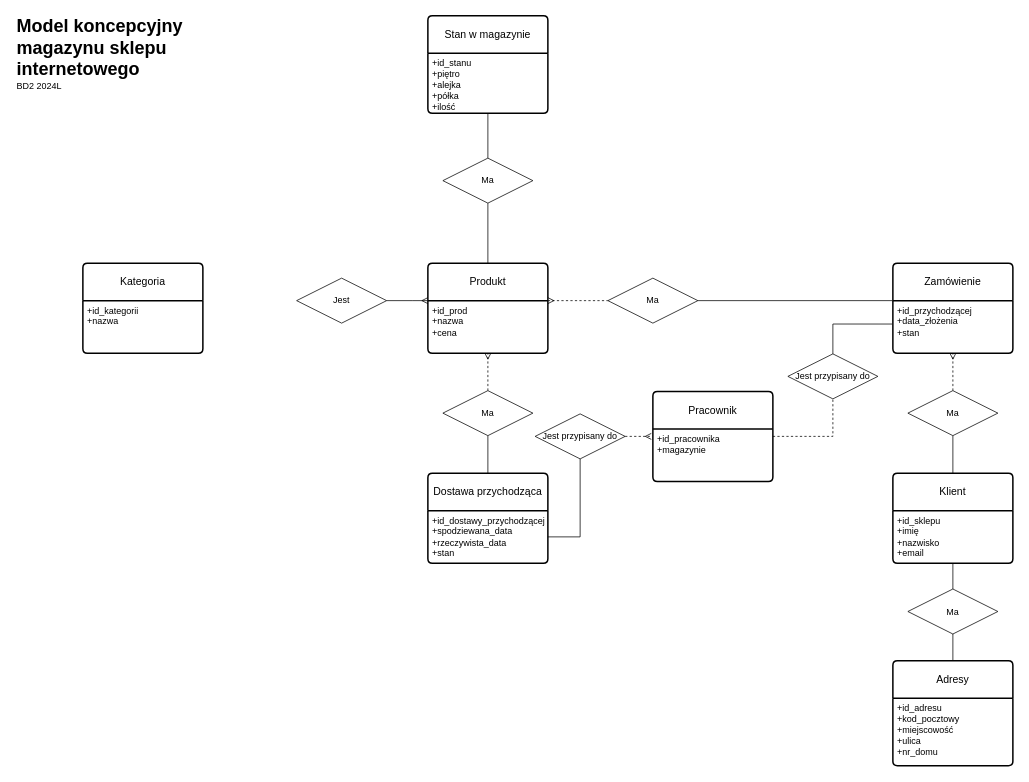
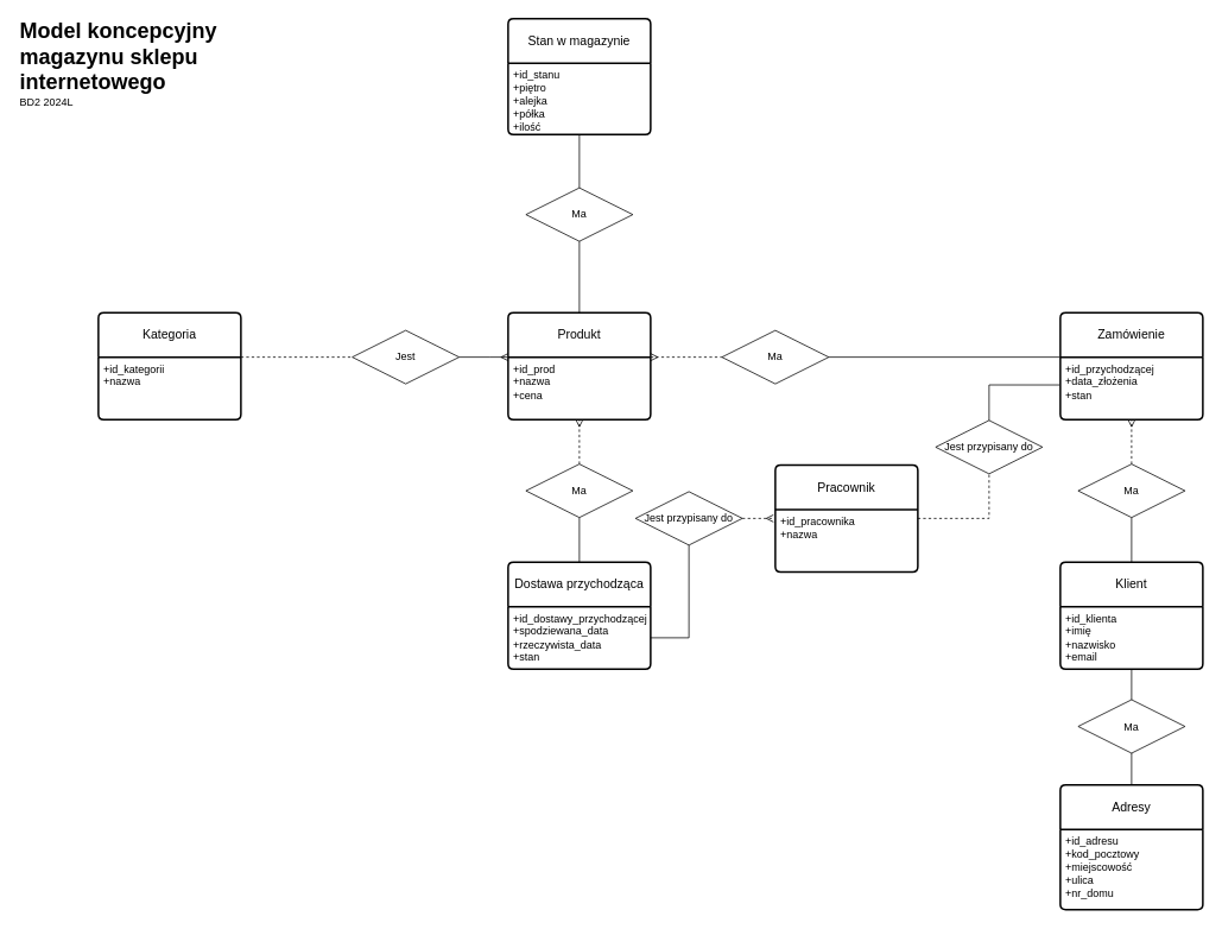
  <mxCell id="0" />
  <mxCell id="1" parent="0" />
  <mxCell id="2" style="edgeStyle=orthogonalEdgeStyle;rounded=0;orthogonalLoop=1;jettySize=auto;html=1;exitX=0.5;exitY=0;exitDx=0;exitDy=0;entryX=0.5;entryY=1;entryDx=0;entryDy=0;endArrow=none;endFill=0;" parent="1" source="3" target="35" edge="1"><mxGeometry relative="1" as="geometry" /></mxCell>
  <mxCell id="3" value="Produkt" style="swimlane;childLayout=stackLayout;horizontal=1;startSize=50;horizontalStack=0;rounded=1;fontSize=14;fontStyle=0;strokeWidth=2;resizeParent=0;resizeLast=1;shadow=0;dashed=0;align=center;arcSize=4;whiteSpace=wrap;html=1;" parent="1" vertex="1"><mxGeometry x="570" y="350" width="160" height="120" as="geometry" /></mxCell>
  <mxCell id="4" value="+id_prod&lt;br&gt;+nazwa&lt;br&gt;+cena&lt;div&gt;&lt;br&gt;&lt;/div&gt;" style="align=left;strokeColor=none;fillColor=none;spacingLeft=4;fontSize=12;verticalAlign=top;resizable=0;rotatable=0;part=1;html=1;" parent="3" vertex="1"><mxGeometry y="50" width="160" height="70" as="geometry" /></mxCell>
  <mxCell id="5" value="Zamówienie" style="swimlane;childLayout=stackLayout;horizontal=1;startSize=50;horizontalStack=0;rounded=1;fontSize=14;fontStyle=0;strokeWidth=2;resizeParent=0;resizeLast=1;shadow=0;dashed=0;align=center;arcSize=4;whiteSpace=wrap;html=1;" parent="1" vertex="1"><mxGeometry x="1190" y="350" width="160" height="120" as="geometry" /></mxCell>
  <mxCell id="6" value="+id_przychodzącej&lt;br&gt;+data_złożenia&lt;br&gt;+stan" style="align=left;strokeColor=none;fillColor=none;spacingLeft=4;fontSize=12;verticalAlign=top;resizable=0;rotatable=0;part=1;html=1;" parent="5" vertex="1"><mxGeometry y="50" width="160" height="70" as="geometry" /></mxCell>
  <mxCell id="7" value="Kategoria" style="swimlane;childLayout=stackLayout;horizontal=1;startSize=50;horizontalStack=0;rounded=1;fontSize=14;fontStyle=0;strokeWidth=2;resizeParent=0;resizeLast=1;shadow=0;dashed=0;align=center;arcSize=4;whiteSpace=wrap;html=1;" parent="1" vertex="1"><mxGeometry x="110" y="350" width="160" height="120" as="geometry" /></mxCell>
  <mxCell id="8" value="+id_kategorii&lt;br&gt;+nazwa" style="align=left;strokeColor=none;fillColor=none;spacingLeft=4;fontSize=12;verticalAlign=top;resizable=0;rotatable=0;part=1;html=1;" parent="7" vertex="1"><mxGeometry y="50" width="160" height="70" as="geometry" /></mxCell>
  <mxCell id="9" style="edgeStyle=orthogonalEdgeStyle;rounded=0;orthogonalLoop=1;jettySize=auto;html=1;exitX=0.5;exitY=0;exitDx=0;exitDy=0;entryX=0.5;entryY=1;entryDx=0;entryDy=0;endArrow=none;endFill=0;" parent="1" source="10" target="24" edge="1"><mxGeometry relative="1" as="geometry" /></mxCell>
  <mxCell id="10" value="Klient" style="swimlane;childLayout=stackLayout;horizontal=1;startSize=50;horizontalStack=0;rounded=1;fontSize=14;fontStyle=0;strokeWidth=2;resizeParent=0;resizeLast=1;shadow=0;dashed=0;align=center;arcSize=4;whiteSpace=wrap;html=1;" parent="1" vertex="1"><mxGeometry x="1190" y="630" width="160" height="120" as="geometry" /></mxCell>
- <mxCell id="11" value="+id_sklepu&lt;br&gt;+imię&lt;div&gt;+nazwisko&lt;/div&gt;&lt;div&gt;+email&lt;br&gt;&lt;div&gt;&lt;br&gt;&lt;/div&gt;&lt;/div&gt;" style="align=left;strokeColor=none;fillColor=none;spacingLeft=4;fontSize=12;verticalAlign=top;resizable=0;rotatable=0;part=1;html=1;" parent="10" vertex="1"><mxGeometry y="50" width="160" height="70" as="geometry" /></mxCell>
+ <mxCell id="11" value="+id_klienta&lt;br&gt;+imię&lt;div&gt;+nazwisko&lt;/div&gt;&lt;div&gt;+email&lt;br&gt;&lt;div&gt;&lt;br&gt;&lt;/div&gt;&lt;/div&gt;" style="align=left;strokeColor=none;fillColor=none;spacingLeft=4;fontSize=12;verticalAlign=top;resizable=0;rotatable=0;part=1;html=1;" parent="10" vertex="1"><mxGeometry y="50" width="160" height="70" as="geometry" /></mxCell>
  <mxCell id="12" style="edgeStyle=orthogonalEdgeStyle;rounded=0;orthogonalLoop=1;jettySize=auto;html=1;exitX=0.5;exitY=0;exitDx=0;exitDy=0;entryX=0.5;entryY=1;entryDx=0;entryDy=0;endArrow=none;endFill=0;" parent="1" source="13" target="26" edge="1"><mxGeometry relative="1" as="geometry" /></mxCell>
  <mxCell id="13" value="Adresy" style="swimlane;childLayout=stackLayout;horizontal=1;startSize=50;horizontalStack=0;rounded=1;fontSize=14;fontStyle=0;strokeWidth=2;resizeParent=0;resizeLast=1;shadow=0;dashed=0;align=center;arcSize=4;whiteSpace=wrap;html=1;" parent="1" vertex="1"><mxGeometry x="1190" y="880" width="160" height="140" as="geometry" /></mxCell>
  <mxCell id="14" value="+id_adresu&lt;br&gt;+kod_pocztowy&lt;div&gt;+miejscowość&lt;/div&gt;&lt;div&gt;+ulica&lt;/div&gt;&lt;div&gt;+nr_domu&lt;br&gt;&lt;div&gt;&lt;br&gt;&lt;/div&gt;&lt;/div&gt;" style="align=left;strokeColor=none;fillColor=none;spacingLeft=4;fontSize=12;verticalAlign=top;resizable=0;rotatable=0;part=1;html=1;" parent="13" vertex="1"><mxGeometry y="50" width="160" height="90" as="geometry" /></mxCell>
  <mxCell id="15" style="edgeStyle=orthogonalEdgeStyle;rounded=0;orthogonalLoop=1;jettySize=auto;html=1;exitX=0.5;exitY=0;exitDx=0;exitDy=0;entryX=0.5;entryY=1;entryDx=0;entryDy=0;endArrow=none;endFill=0;" parent="1" source="16" target="28" edge="1"><mxGeometry relative="1" as="geometry" /></mxCell>
  <mxCell id="16" value="Dostawa przychodząca" style="swimlane;childLayout=stackLayout;horizontal=1;startSize=50;horizontalStack=0;rounded=1;fontSize=14;fontStyle=0;strokeWidth=2;resizeParent=0;resizeLast=1;shadow=0;dashed=0;align=center;arcSize=4;whiteSpace=wrap;html=1;" parent="1" vertex="1"><mxGeometry x="570" y="630" width="160" height="120" as="geometry" /></mxCell>
  <mxCell id="17" value="+id_dostawy_przychodzącej&lt;br&gt;+spodziewana_data&lt;div&gt;+rzeczywista_data&lt;/div&gt;&lt;div&gt;+stan&lt;/div&gt;&lt;div&gt;&lt;br&gt;&lt;div&gt;&lt;br&gt;&lt;/div&gt;&lt;/div&gt;" style="align=left;strokeColor=none;fillColor=none;spacingLeft=4;fontSize=12;verticalAlign=top;resizable=0;rotatable=0;part=1;html=1;" parent="16" vertex="1"><mxGeometry y="50" width="160" height="70" as="geometry" /></mxCell>
  <mxCell id="18" value="" style="endArrow=none;html=1;rounded=0;entryX=0;entryY=0;entryDx=0;entryDy=0;exitX=1;exitY=0.5;exitDx=0;exitDy=0;" parent="1" source="20" target="6" edge="1"><mxGeometry relative="1" as="geometry"><mxPoint x="1030" y="400" as="sourcePoint" /><mxPoint x="890" y="330" as="targetPoint" /></mxGeometry></mxCell>
  <mxCell id="19" value="" style="endArrow=none;html=1;rounded=0;exitX=1;exitY=0;exitDx=0;exitDy=0;startArrow=ERmany;startFill=0;dashed=1;entryX=0;entryY=0.5;entryDx=0;entryDy=0;" parent="1" source="4" target="20" edge="1"><mxGeometry relative="1" as="geometry"><mxPoint x="750" y="360" as="sourcePoint" /><mxPoint x="810" y="400" as="targetPoint" /></mxGeometry></mxCell>
  <mxCell id="20" value="Ma" style="shape=rhombus;perimeter=rhombusPerimeter;whiteSpace=wrap;html=1;align=center;" parent="1" vertex="1"><mxGeometry x="810" y="370" width="120" height="60" as="geometry" /></mxCell>
  <mxCell id="21" style="edgeStyle=orthogonalEdgeStyle;rounded=0;orthogonalLoop=1;jettySize=auto;html=1;exitX=1;exitY=0.5;exitDx=0;exitDy=0;entryX=0;entryY=0;entryDx=0;entryDy=0;endArrow=ERmany;endFill=0;" parent="1" source="22" target="4" edge="1"><mxGeometry relative="1" as="geometry"><Array as="points"><mxPoint x="550" y="400" /><mxPoint x="550" y="400" /></Array></mxGeometry></mxCell>
  <mxCell id="22" value="Jest" style="shape=rhombus;perimeter=rhombusPerimeter;whiteSpace=wrap;html=1;align=center;" parent="1" vertex="1"><mxGeometry x="395" y="370" width="120" height="60" as="geometry" /></mxCell>
  <mxCell id="23" style="edgeStyle=orthogonalEdgeStyle;rounded=0;orthogonalLoop=1;jettySize=auto;html=1;exitX=0.5;exitY=0;exitDx=0;exitDy=0;entryX=0.5;entryY=1;entryDx=0;entryDy=0;endArrow=ERmany;endFill=0;dashed=1;" parent="1" source="24" target="6" edge="1"><mxGeometry relative="1" as="geometry" /></mxCell>
  <mxCell id="24" value="Ma" style="shape=rhombus;perimeter=rhombusPerimeter;whiteSpace=wrap;html=1;align=center;" parent="1" vertex="1"><mxGeometry x="1210" y="520" width="120" height="60" as="geometry" /></mxCell>
  <mxCell id="25" style="edgeStyle=orthogonalEdgeStyle;rounded=0;orthogonalLoop=1;jettySize=auto;html=1;exitX=0.5;exitY=0;exitDx=0;exitDy=0;entryX=0.5;entryY=1;entryDx=0;entryDy=0;endArrow=none;endFill=0;" parent="1" source="26" target="11" edge="1"><mxGeometry relative="1" as="geometry" /></mxCell>
  <mxCell id="26" value="Ma" style="shape=rhombus;perimeter=rhombusPerimeter;whiteSpace=wrap;html=1;align=center;" parent="1" vertex="1"><mxGeometry x="1210" y="784.5" width="120" height="60" as="geometry" /></mxCell>
  <mxCell id="27" style="edgeStyle=orthogonalEdgeStyle;rounded=0;orthogonalLoop=1;jettySize=auto;html=1;exitX=0.5;exitY=0;exitDx=0;exitDy=0;entryX=0.5;entryY=1;entryDx=0;entryDy=0;endArrow=ERmany;endFill=0;dashed=1;" parent="1" source="28" target="4" edge="1"><mxGeometry relative="1" as="geometry" /></mxCell>
  <mxCell id="28" value="Ma" style="shape=rhombus;perimeter=rhombusPerimeter;whiteSpace=wrap;html=1;align=center;" parent="1" vertex="1"><mxGeometry x="590" y="520" width="120" height="60" as="geometry" /></mxCell>
  <mxCell id="29" style="edgeStyle=orthogonalEdgeStyle;rounded=0;orthogonalLoop=1;jettySize=auto;html=1;exitX=1;exitY=0.5;exitDx=0;exitDy=0;entryX=0.5;entryY=1;entryDx=0;entryDy=0;dashed=1;endArrow=none;endFill=0;" parent="1" source="30" target="39" edge="1"><mxGeometry relative="1" as="geometry" /></mxCell>
  <mxCell id="30" value="Pracownik" style="swimlane;childLayout=stackLayout;horizontal=1;startSize=50;horizontalStack=0;rounded=1;fontSize=14;fontStyle=0;strokeWidth=2;resizeParent=0;resizeLast=1;shadow=0;dashed=0;align=center;arcSize=4;whiteSpace=wrap;html=1;" parent="1" vertex="1"><mxGeometry x="870" y="521" width="160" height="120" as="geometry" /></mxCell>
- <mxCell id="31" value="+id_pracownika&lt;br&gt;+magazynie" style="align=left;strokeColor=none;fillColor=none;spacingLeft=4;fontSize=12;verticalAlign=top;resizable=0;rotatable=0;part=1;html=1;" parent="30" vertex="1"><mxGeometry y="50" width="160" height="70" as="geometry" /></mxCell>
+ <mxCell id="31" value="+id_pracownika&lt;br&gt;+nazwa" style="align=left;strokeColor=none;fillColor=none;spacingLeft=4;fontSize=12;verticalAlign=top;resizable=0;rotatable=0;part=1;html=1;" parent="30" vertex="1"><mxGeometry y="50" width="160" height="70" as="geometry" /></mxCell>
  <mxCell id="32" value="Stan w magazynie" style="swimlane;childLayout=stackLayout;horizontal=1;startSize=50;horizontalStack=0;rounded=1;fontSize=14;fontStyle=0;strokeWidth=2;resizeParent=0;resizeLast=1;shadow=0;dashed=0;align=center;arcSize=4;whiteSpace=wrap;html=1;" parent="1" vertex="1"><mxGeometry x="570" y="20" width="160" height="130" as="geometry" /></mxCell>
  <mxCell id="33" value="+id_stanu&lt;div&gt;+piętro&lt;br&gt;+alejka&lt;br&gt;+półka&lt;/div&gt;&lt;div&gt;+ilość&lt;br&gt;&lt;div&gt;&lt;br&gt;&lt;div&gt;&lt;br&gt;&lt;/div&gt;&lt;/div&gt;&lt;/div&gt;" style="align=left;strokeColor=none;fillColor=none;spacingLeft=4;fontSize=12;verticalAlign=top;resizable=0;rotatable=0;part=1;html=1;" parent="32" vertex="1"><mxGeometry y="50" width="160" height="80" as="geometry" /></mxCell>
  <mxCell id="34" style="edgeStyle=orthogonalEdgeStyle;rounded=0;orthogonalLoop=1;jettySize=auto;html=1;exitX=0.5;exitY=0;exitDx=0;exitDy=0;entryX=0.5;entryY=1;entryDx=0;entryDy=0;endArrow=none;endFill=0;" parent="1" source="35" target="33" edge="1"><mxGeometry relative="1" as="geometry" /></mxCell>
  <mxCell id="35" value="Ma" style="shape=rhombus;perimeter=rhombusPerimeter;whiteSpace=wrap;html=1;align=center;" parent="1" vertex="1"><mxGeometry x="590" y="210" width="120" height="60" as="geometry" /></mxCell>
  <mxCell id="36" style="edgeStyle=orthogonalEdgeStyle;rounded=0;orthogonalLoop=1;jettySize=auto;html=1;exitX=0.5;exitY=1;exitDx=0;exitDy=0;entryX=1;entryY=0.5;entryDx=0;entryDy=0;endArrow=none;endFill=0;" parent="1" source="37" target="17" edge="1"><mxGeometry relative="1" as="geometry" /></mxCell>
  <mxCell id="37" value="Jest przypisany do" style="shape=rhombus;perimeter=rhombusPerimeter;whiteSpace=wrap;html=1;align=center;" parent="1" vertex="1"><mxGeometry x="713" y="551" width="120" height="60" as="geometry" /></mxCell>
+ <mxCell id="38" style="edgeStyle=orthogonalEdgeStyle;rounded=0;orthogonalLoop=1;jettySize=auto;html=1;exitX=1;exitY=0;exitDx=0;exitDy=0;entryX=0;entryY=0.5;entryDx=0;entryDy=0;endArrow=none;endFill=0;dashed=1;" parent="1" source="8" target="22" edge="1"><mxGeometry relative="1" as="geometry"><Array as="points"><mxPoint x="350" y="400" /><mxPoint x="350" y="400" /></Array></mxGeometry></mxCell>
  <mxCell id="39" value="Jest przypisany do" style="shape=rhombus;perimeter=rhombusPerimeter;whiteSpace=wrap;html=1;align=center;" parent="1" vertex="1"><mxGeometry x="1050" y="471" width="120" height="60" as="geometry" /></mxCell>
  <mxCell id="40" style="edgeStyle=orthogonalEdgeStyle;rounded=0;orthogonalLoop=1;jettySize=auto;html=1;exitX=0.5;exitY=0;exitDx=0;exitDy=0;entryX=-0.006;entryY=0.446;entryDx=0;entryDy=0;entryPerimeter=0;endArrow=none;endFill=0;" parent="1" source="39" target="6" edge="1"><mxGeometry relative="1" as="geometry" /></mxCell>
  <mxCell id="41" style="edgeStyle=orthogonalEdgeStyle;rounded=0;orthogonalLoop=1;jettySize=auto;html=1;exitX=1;exitY=0.5;exitDx=0;exitDy=0;entryX=-0.013;entryY=0.154;entryDx=0;entryDy=0;entryPerimeter=0;dashed=1;endArrow=ERmany;endFill=0;" parent="1" source="37" target="31" edge="1"><mxGeometry relative="1" as="geometry" /></mxCell>
  <mxCell id="42" value="&lt;b&gt;&lt;font style=&quot;font-size: 24px;&quot;&gt;Model koncepcyjny magazynu sklepu internetowego&lt;/font&gt;&lt;/b&gt;&lt;div&gt;&lt;font style=&quot;font-size: 12px;&quot;&gt;BD2 2024L&lt;/font&gt;&lt;/div&gt;" style="text;html=1;align=left;verticalAlign=middle;whiteSpace=wrap;rounded=0;" parent="1" vertex="1"><mxGeometry x="20" y="20" width="330" height="100" as="geometry" /></mxCell>
